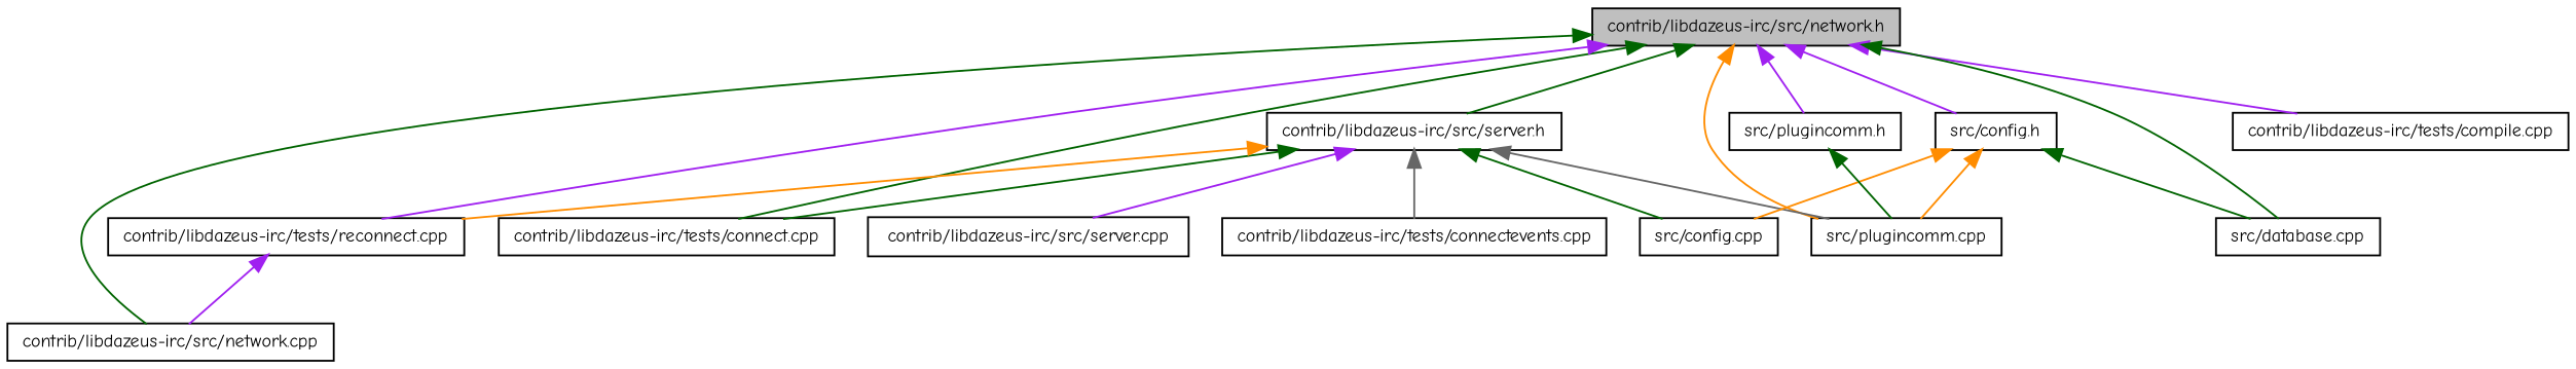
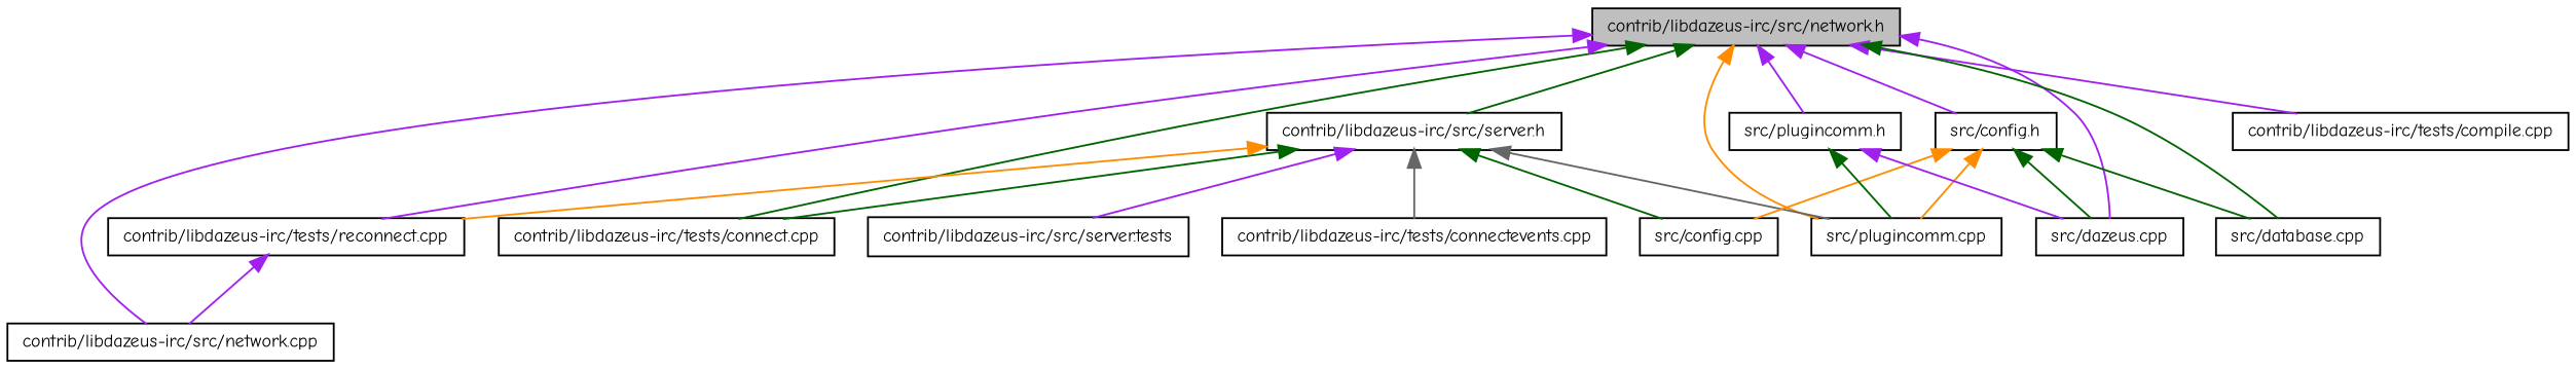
  digraph {
    fontname="Comic Neue"
    node [color=black fillcolor=white fontname="Comic Neue" fontsize=10 shape=record style=filled]
    edge [color=darkgreen dir=back fontname="Comic Neue" fontsize=10 labelfontname=Helvetica labelfontsize=10 style=solid]
    n1 [fillcolor=grey75 fontcolor=black height=0.2 label="contrib/libdazeus-irc/src/network.h" width=0.4]
    n2 [height=0.2 label="contrib/libdazeus-irc/src/network.cpp" width=0.4]
    n3 [height=0.2 label="contrib/libdazeus-irc/src/server.h" width=0.4]
    n4 [height=0.2 label="contrib/libdazeus-irc/tests/connect.cpp" width=0.4]
    n5 [height=0.2 label="contrib/libdazeus-irc/tests/reconnect.cpp" width=0.4]
    n6 [height=0.2 label="src/plugincomm.cpp" width=0.4]
    n7 [height=0.2 label="contrib/libdazeus-irc/tests/compile.cpp" width=0.4]
    n8 [height=0.2 label="src/config.h" width=0.4]
+   n9 [height=0.2 label="src/dazeus.cpp" width=0.4]
    n10 [height=0.2 label="src/plugincomm.h" width=0.4]
    n11 [height=0.2 label="src/database.cpp" width=0.4]
    n12 [height=0.2 label="contrib/libdazeus-irc/tests/connectevents.cpp" width=0.4]
-   n13 [height=0.2 label="contrib/libdazeus-irc/src/server.cpp" width=0.4]
+   n13 [height=0.2 label="contrib/libdazeus-irc/src/server.tests" width=0.4]
    n14 [height=0.2 label="src/config.cpp" width=0.4]
-   n1 -> n2
+   n1 -> n2 [color=purple]
    n1 -> n3
    n1 -> n4
    n1 -> n5 [color=purple]
    n1 -> n6 [color=darkorange]
    n1 -> n7 [color=purple]
    n1 -> n8 [color=purple]
+   n1 -> n9 [color=purple]
    n1 -> n10 [color=purple]
    n1 -> n11
    n3 -> n4
    n3 -> n5 [color=darkorange]
    n3 -> n6 [color=gray40]
    n3 -> n12 [color=gray40]
    n3 -> n13 [color=purple]
    n3 -> n14
    n5 -> n2 [color=purple]
    n8 -> n6 [color=darkorange]
+   n8 -> n9
    n8 -> n11
    n8 -> n14 [color=darkorange]
    n10 -> n6
+   n10 -> n9 [color=purple]
  }
